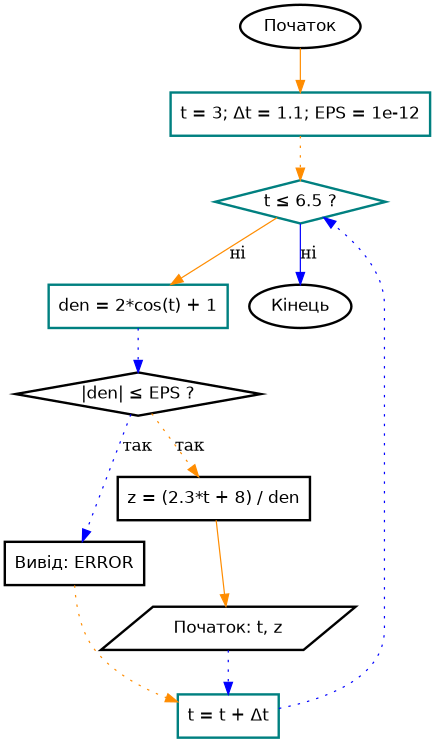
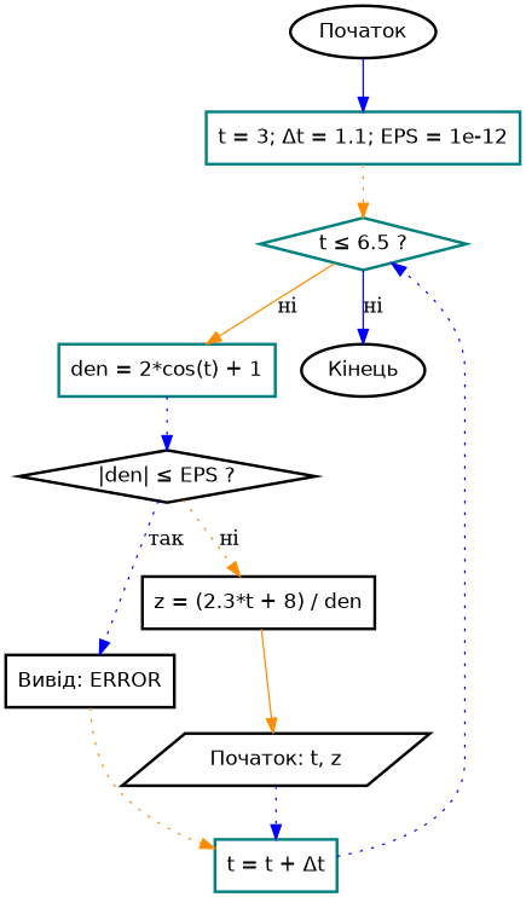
  digraph {
    rankdir=TB
    node [color=black fontname="DejaVu Sans" shape=rectangle style="solid,bold"]
    edge [color=darkorange style=dotted]
    n1 [label="Початок" shape=oval]
    n2 [color=teal label="t = 3; Δt = 1.1; EPS = 1e-12"]
    n3 [color=teal label="t ≤ 6.5 ?" shape=diamond]
    n4 [color=teal label="den = 2*cos(t) + 1"]
    n5 [label="Кінець" shape=oval]
    n6 [label="|den| ≤ EPS ?" shape=diamond]
    n7 [label="Вивід: ERROR"]
    n8 [label="z = (2.3*t + 8) / den"]
    n9 [color=teal label="t = t + Δt"]
    n10 [label="Початок: t, z" shape=parallelogram]
-   n1 -> n2 [style=solid]
+   n1 -> n2 [color=blue style=solid]
    n2 -> n3
    n3 -> n4 [label="ні" style=solid]
    n3 -> n5 [color=blue label="ні" style=solid]
    n4 -> n6 [color=blue]
    n6 -> n7 [color=blue label="так"]
-   n6 -> n8 [label="так"]
+   n6 -> n8 [label="ні"]
    n7 -> n9
    n8 -> n10 [style=solid]
    n9 -> n3 [color=blue]
    n10 -> n9 [color=blue]
  }
